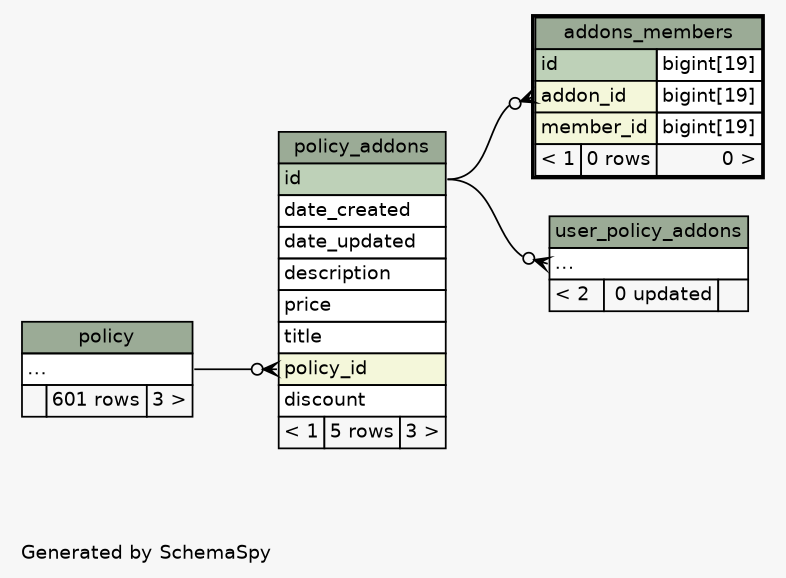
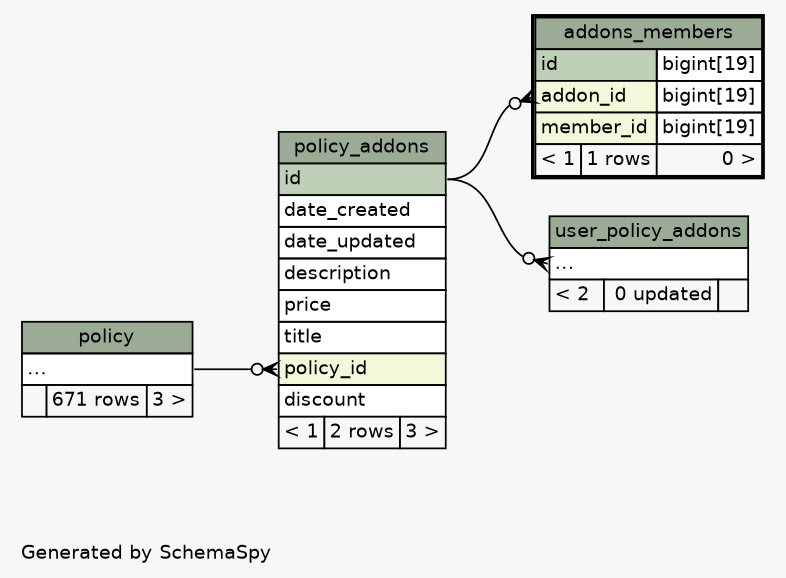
  digraph {
    bgcolor="#f7f7f7"
    fontname=Helvetica
    fontsize=11
    label="\nGenerated by SchemaSpy"
    labeljust=l
    nodesep=0.18
    rankdir=RL
    ranksep=0.46
    node [fontname=Helvetica fontsize=11 shape=plaintext]
    edge [arrowhead=none arrowsize=0.8 arrowtail=crowodot dir=back headport="id:e"]
-   n1 [label=<     <TABLE BORDER="2" CELLBORDER="1" CELLSPACING="0" BGCOLOR="#ffffff">       <TR><TD COLSPAN="3" BGCOLOR="#9bab96" ALIGN="CENTER">addons_members</TD></TR>       <TR><TD PORT="id" COLSPAN="2" BGCOLOR="#bed1b8" ALIGN="LEFT">id</TD><TD PORT="id.type" ALIGN="LEFT">bigint[19]</TD></TR>       <TR><TD PORT="addon_id" COLSPAN="2" BGCOLOR="#f4f7da" ALIGN="LEFT">addon_id</TD><TD PORT="addon_id.type" ALIGN="LEFT">bigint[19]</TD></TR>       <TR><TD PORT="member_id" COLSPAN="2" BGCOLOR="#f4f7da" ALIGN="LEFT">member_id</TD><TD PORT="member_id.type" ALIGN="LEFT">bigint[19]</TD></TR>       <TR><TD ALIGN="LEFT" BGCOLOR="#f7f7f7">&lt; 1</TD><TD ALIGN="RIGHT" BGCOLOR="#f7f7f7">0 rows</TD><TD ALIGN="RIGHT" BGCOLOR="#f7f7f7">0 &gt;</TD></TR>     </TABLE>>]
-   n2 [label=<     <TABLE BORDER="0" CELLBORDER="1" CELLSPACING="0" BGCOLOR="#ffffff">       <TR><TD COLSPAN="3" BGCOLOR="#9bab96" ALIGN="CENTER">policy_addons</TD></TR>       <TR><TD PORT="id" COLSPAN="3" BGCOLOR="#bed1b8" ALIGN="LEFT">id</TD></TR>       <TR><TD PORT="date_created" COLSPAN="3" ALIGN="LEFT">date_created</TD></TR>       <TR><TD PORT="date_updated" COLSPAN="3" ALIGN="LEFT">date_updated</TD></TR>       <TR><TD PORT="description" COLSPAN="3" ALIGN="LEFT">description</TD></TR>       <TR><TD PORT="price" COLSPAN="3" ALIGN="LEFT">price</TD></TR>       <TR><TD PORT="title" COLSPAN="3" ALIGN="LEFT">title</TD></TR>       <TR><TD PORT="policy_id" COLSPAN="3" BGCOLOR="#f4f7da" ALIGN="LEFT">policy_id</TD></TR>       <TR><TD PORT="discount" COLSPAN="3" ALIGN="LEFT">discount</TD></TR>       <TR><TD ALIGN="LEFT" BGCOLOR="#f7f7f7">&lt; 1</TD><TD ALIGN="RIGHT" BGCOLOR="#f7f7f7">5 rows</TD><TD ALIGN="RIGHT" BGCOLOR="#f7f7f7">3 &gt;</TD></TR>     </TABLE>>]
-   n3 [label=<     <TABLE BORDER="0" CELLBORDER="1" CELLSPACING="0" BGCOLOR="#ffffff">       <TR><TD COLSPAN="3" BGCOLOR="#9bab96" ALIGN="CENTER">policy</TD></TR>       <TR><TD PORT="elipses" COLSPAN="3" ALIGN="LEFT">...</TD></TR>       <TR><TD ALIGN="LEFT" BGCOLOR="#f7f7f7">  </TD><TD ALIGN="RIGHT" BGCOLOR="#f7f7f7">601 rows</TD><TD ALIGN="RIGHT" BGCOLOR="#f7f7f7">3 &gt;</TD></TR>     </TABLE>>]
+   n1 [label=<     <TABLE BORDER="2" CELLBORDER="1" CELLSPACING="0" BGCOLOR="#ffffff">       <TR><TD COLSPAN="3" BGCOLOR="#9bab96" ALIGN="CENTER">addons_members</TD></TR>       <TR><TD PORT="id" COLSPAN="2" BGCOLOR="#bed1b8" ALIGN="LEFT">id</TD><TD PORT="id.type" ALIGN="LEFT">bigint[19]</TD></TR>       <TR><TD PORT="addon_id" COLSPAN="2" BGCOLOR="#f4f7da" ALIGN="LEFT">addon_id</TD><TD PORT="addon_id.type" ALIGN="LEFT">bigint[19]</TD></TR>       <TR><TD PORT="member_id" COLSPAN="2" BGCOLOR="#f4f7da" ALIGN="LEFT">member_id</TD><TD PORT="member_id.type" ALIGN="LEFT">bigint[19]</TD></TR>       <TR><TD ALIGN="LEFT" BGCOLOR="#f7f7f7">&lt; 1</TD><TD ALIGN="RIGHT" BGCOLOR="#f7f7f7">1 rows</TD><TD ALIGN="RIGHT" BGCOLOR="#f7f7f7">0 &gt;</TD></TR>     </TABLE>>]
+   n2 [label=<     <TABLE BORDER="0" CELLBORDER="1" CELLSPACING="0" BGCOLOR="#ffffff">       <TR><TD COLSPAN="3" BGCOLOR="#9bab96" ALIGN="CENTER">policy_addons</TD></TR>       <TR><TD PORT="id" COLSPAN="3" BGCOLOR="#bed1b8" ALIGN="LEFT">id</TD></TR>       <TR><TD PORT="date_created" COLSPAN="3" ALIGN="LEFT">date_created</TD></TR>       <TR><TD PORT="date_updated" COLSPAN="3" ALIGN="LEFT">date_updated</TD></TR>       <TR><TD PORT="description" COLSPAN="3" ALIGN="LEFT">description</TD></TR>       <TR><TD PORT="price" COLSPAN="3" ALIGN="LEFT">price</TD></TR>       <TR><TD PORT="title" COLSPAN="3" ALIGN="LEFT">title</TD></TR>       <TR><TD PORT="policy_id" COLSPAN="3" BGCOLOR="#f4f7da" ALIGN="LEFT">policy_id</TD></TR>       <TR><TD PORT="discount" COLSPAN="3" ALIGN="LEFT">discount</TD></TR>       <TR><TD ALIGN="LEFT" BGCOLOR="#f7f7f7">&lt; 1</TD><TD ALIGN="RIGHT" BGCOLOR="#f7f7f7">2 rows</TD><TD ALIGN="RIGHT" BGCOLOR="#f7f7f7">3 &gt;</TD></TR>     </TABLE>>]
+   n3 [label=<     <TABLE BORDER="0" CELLBORDER="1" CELLSPACING="0" BGCOLOR="#ffffff">       <TR><TD COLSPAN="3" BGCOLOR="#9bab96" ALIGN="CENTER">policy</TD></TR>       <TR><TD PORT="elipses" COLSPAN="3" ALIGN="LEFT">...</TD></TR>       <TR><TD ALIGN="LEFT" BGCOLOR="#f7f7f7">  </TD><TD ALIGN="RIGHT" BGCOLOR="#f7f7f7">671 rows</TD><TD ALIGN="RIGHT" BGCOLOR="#f7f7f7">3 &gt;</TD></TR>     </TABLE>>]
    n4 [label=<     <TABLE BORDER="0" CELLBORDER="1" CELLSPACING="0" BGCOLOR="#ffffff">       <TR><TD COLSPAN="3" BGCOLOR="#9bab96" ALIGN="CENTER">user_policy_addons</TD></TR>       <TR><TD PORT="elipses" COLSPAN="3" ALIGN="LEFT">...</TD></TR>       <TR><TD ALIGN="LEFT" BGCOLOR="#f7f7f7">&lt; 2</TD><TD ALIGN="RIGHT" BGCOLOR="#f7f7f7">0 updated</TD><TD ALIGN="RIGHT" BGCOLOR="#f7f7f7">  </TD></TR>     </TABLE>>]
    n1 -> n2 [tailport="addon_id:w"]
    n2 -> n3 [headport="elipses:e" tailport="policy_id:w"]
    n4 -> n2 [tailport="elipses:w"]
  }
